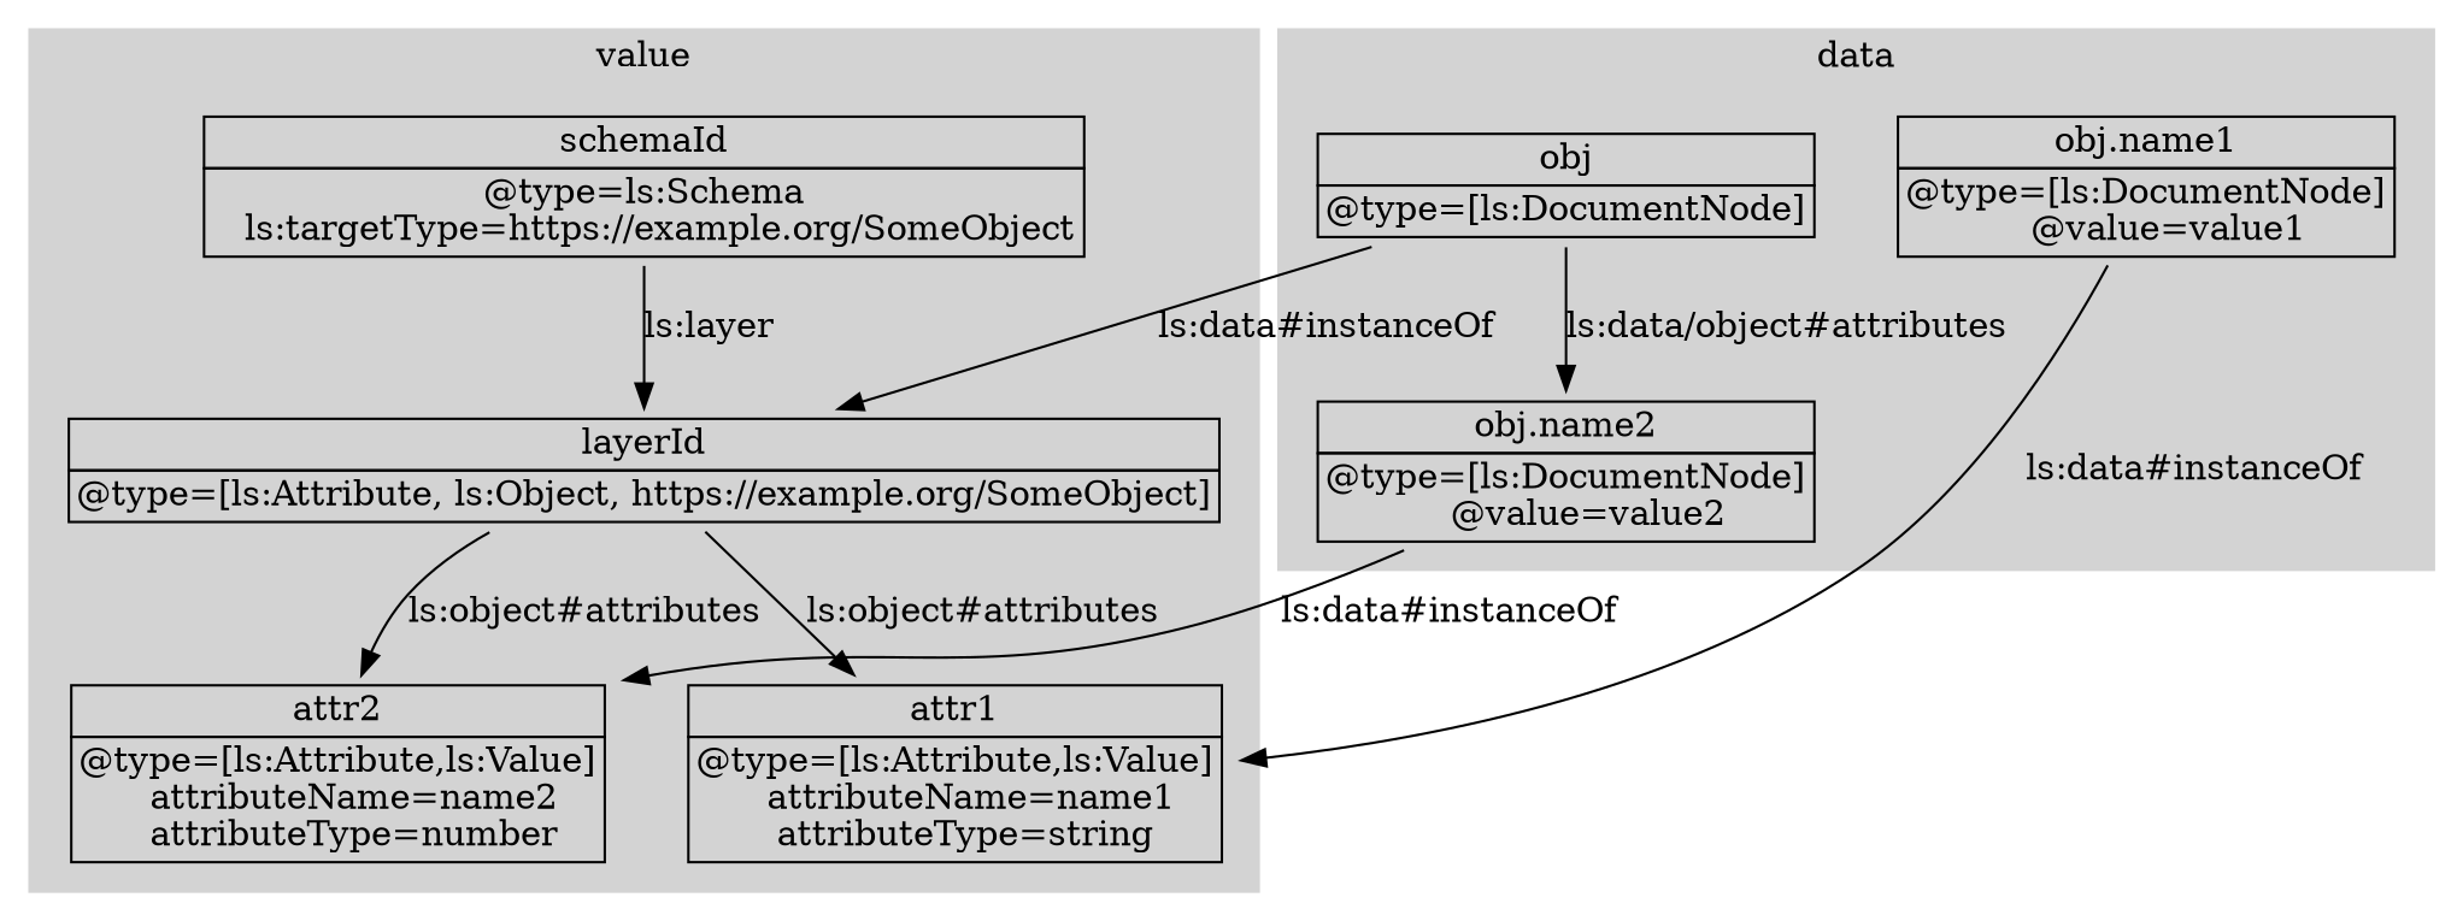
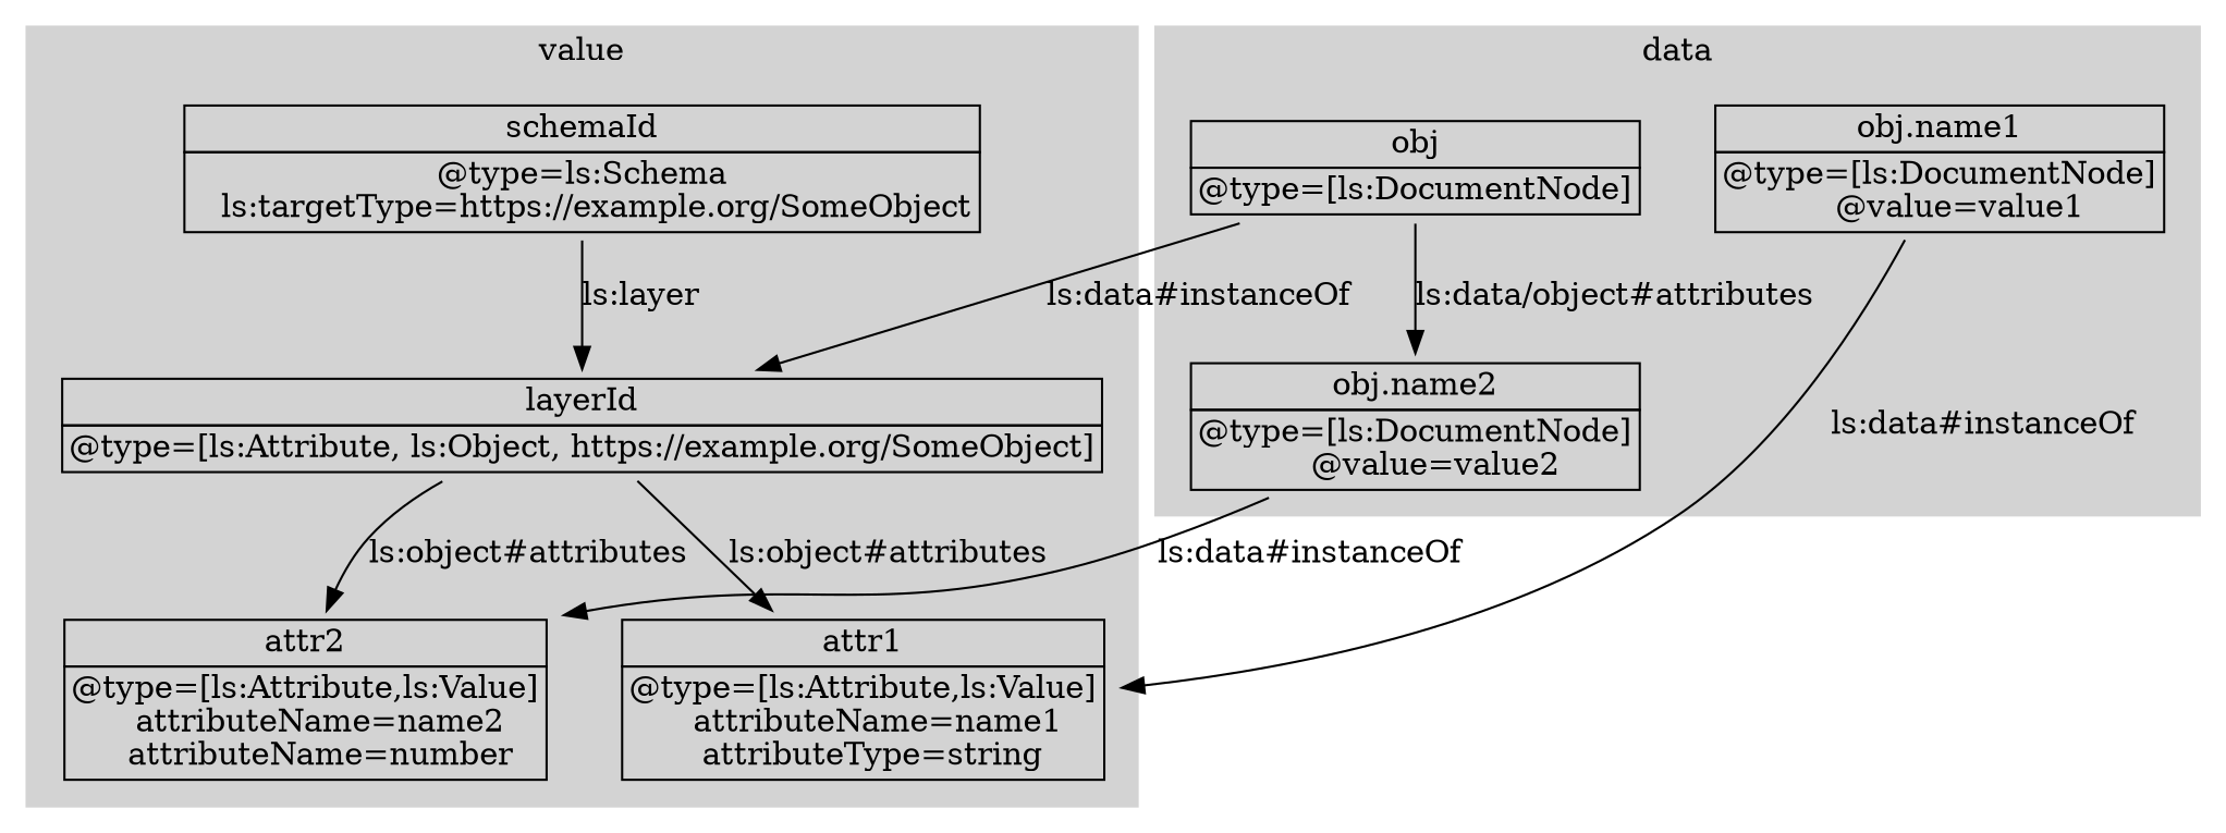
  digraph {
    node [color=black fontcolor=black shape=plaintext]
    n1 [label=<   <table border="0" cellborder="1" cellspacing="0">   <tr><td>schemaId</td></tr>   <tr><td>@type=ls:Schema<br/>   ls:targetType=https://example.org/SomeObject</td></tr>   </table>>]
    n2 [label=<   <table border="0" cellborder="1" cellspacing="0">   <tr><td>layerId</td></tr>   <tr><td>@type=[ls:Attribute, ls:Object, https://example.org/SomeObject]</td></tr>   </table>>]
    n3 [label=<   <table border="0" cellborder="1" cellspacing="0">   <tr><td>attr1</td></tr>   <tr><td>@type=[ls:Attribute,ls:Value]<br/>   attributeName=name1<br/>   attributeType=string </td></tr>   </table>>]
-   n4 [label=<   <table border="0" cellborder="1" cellspacing="0">   <tr><td>attr2</td></tr>   <tr><td>@type=[ls:Attribute,ls:Value]<br/>   attributeName=name2<br/>   attributeType=number</td></tr>   </table>>]
+   n4 [label=<   <table border="0" cellborder="1" cellspacing="0">   <tr><td>attr2</td></tr>   <tr><td>@type=[ls:Attribute,ls:Value]<br/>   attributeName=name2<br/>   attributeName=number</td></tr>   </table>>]
    n5 [label=<    <table border="0" cellborder="1" cellspacing="0">    <tr><td>obj</td></tr>    <tr><td>@type=[ls:DocumentNode]</td></tr>    </table>>]
    n6 [label=<    <table border="0" cellborder="1" cellspacing="0">    <tr><td>obj.name1</td></tr>    <tr><td>@type=[ls:DocumentNode]<br/>    @value=value1</td></tr>    </table>>]
    n7 [label=<    <table border="0" cellborder="1" cellspacing="0">    <tr><td>obj.name2</td></tr>    <tr><td>@type=[ls:DocumentNode]<br/>    @value=value2</td></tr>    </table>>]
    subgraph cluster_1 {
      color=lightgrey
      label=value
      style=filled
      n1
      n2
      n3
      n4
    }
    subgraph cluster_2 {
      color=lightgrey
      label=data
      style=filled
      n5
      n6
      n7
    }
    n1 -> n2 [color=black fontcolor=black label="ls:layer"]
    n2 -> n3 [color=black fontcolor=black label="ls:object#attributes"]
    n2 -> n4 [color=black fontcolor=black label="ls:object#attributes"]
    n5 -> n2 [label="ls:data#instanceOf"]
    n5 -> n7 [label="ls:data/object#attributes"]
    n6 -> n3 [label="ls:data#instanceOf"]
    n7 -> n4 [label="ls:data#instanceOf"]
  }
